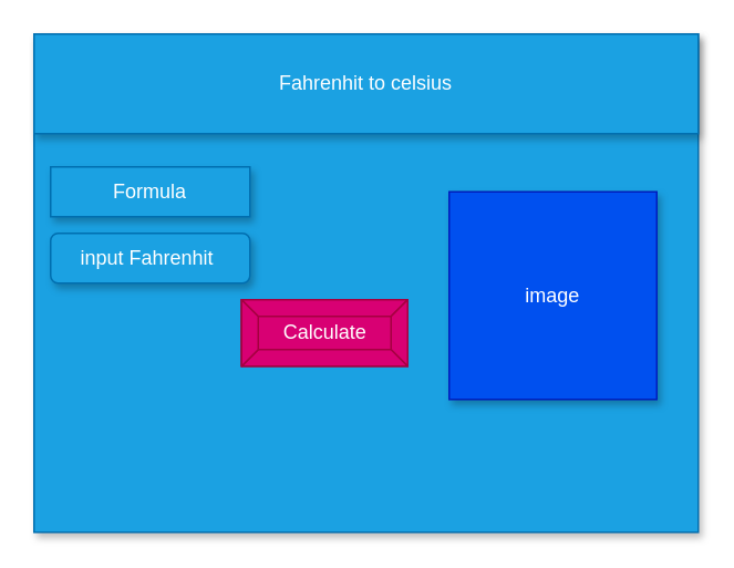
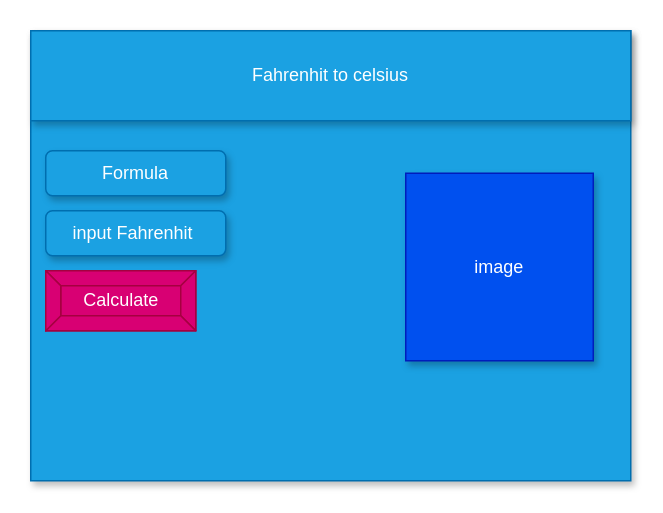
  <mxCell id="0" />
  <mxCell id="1" parent="0" />
  <mxCell id="2" value="" style="rounded=0;whiteSpace=wrap;html=1;shadow=1;fillColor=#1ba1e2;fontColor=#ffffff;strokeColor=#006EAF;" parent="1" vertex="1"><mxGeometry x="20" y="20" width="400" height="300" as="geometry" /></mxCell>
- <mxCell id="3" value="Calculate" style="labelPosition=center;verticalLabelPosition=middle;align=center;html=1;shape=mxgraph.basic.button;dx=10;fillColor=#d80073;fontColor=#ffffff;strokeColor=#A50040;" parent="1" vertex="1"><mxGeometry x="145" y="180" width="100" height="40" as="geometry" /></mxCell>
+ <mxCell id="3" value="Calculate" style="labelPosition=center;verticalLabelPosition=middle;align=center;html=1;shape=mxgraph.basic.button;dx=10;fillColor=#d80073;fontColor=#ffffff;strokeColor=#A50040;" parent="1" vertex="1"><mxGeometry x="30" y="180" width="100" height="40" as="geometry" /></mxCell>
  <mxCell id="4" value="input Fahrenhit&amp;nbsp;" style="whiteSpace=wrap;html=1;shadow=1;fillColor=#1ba1e2;fontColor=#ffffff;strokeColor=#006EAF;rounded=1;" parent="1" vertex="1"><mxGeometry x="30" y="140" width="120" height="30" as="geometry" /></mxCell>
  <mxCell id="5" value="image" style="whiteSpace=wrap;html=1;aspect=fixed;shadow=1;fillColor=#0050ef;fontColor=#ffffff;strokeColor=#001DBC;" parent="1" vertex="1"><mxGeometry x="270" y="115" width="125" height="125" as="geometry" /></mxCell>
  <mxCell id="6" value="&lt;span&gt;Fahrenhit to celsius&lt;/span&gt;" style="rounded=0;whiteSpace=wrap;html=1;shadow=1;fillColor=#1ba1e2;fontColor=#ffffff;strokeColor=#006EAF;" parent="1" vertex="1"><mxGeometry x="20" y="20" width="400" height="60" as="geometry" /></mxCell>
- <mxCell id="7" value="Formula" style="whiteSpace=wrap;html=1;shadow=1;fillColor=#1ba1e2;fontColor=#ffffff;strokeColor=#006EAF;rounded=0;" parent="1" vertex="1"><mxGeometry x="30" y="100" width="120" height="30" as="geometry" /></mxCell>
+ <mxCell id="7" value="Formula" style="rounded=1;whiteSpace=wrap;html=1;shadow=1;fillColor=#1ba1e2;fontColor=#ffffff;strokeColor=#006EAF;" parent="1" vertex="1"><mxGeometry x="30" y="100" width="120" height="30" as="geometry" /></mxCell>
